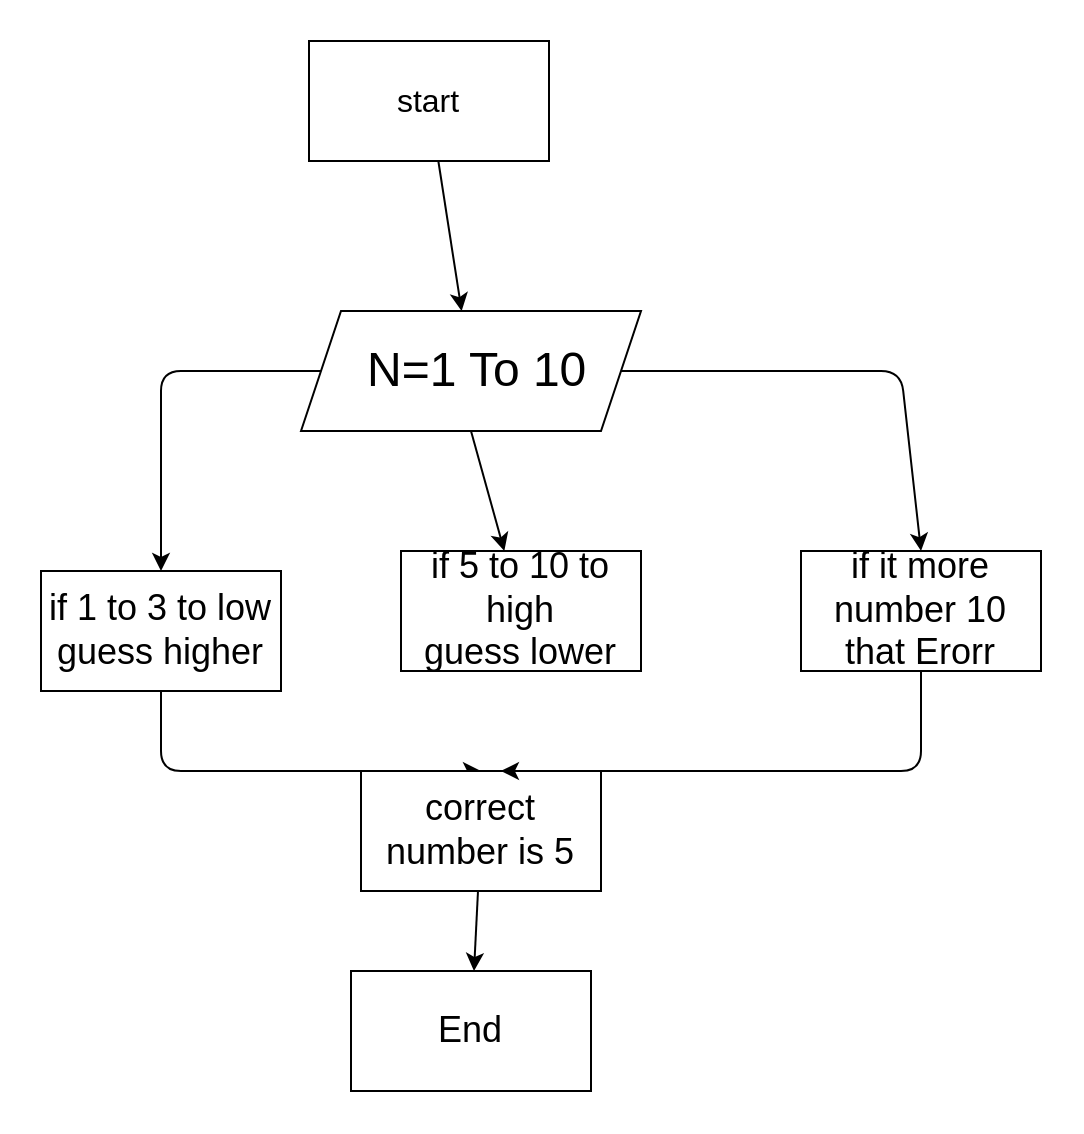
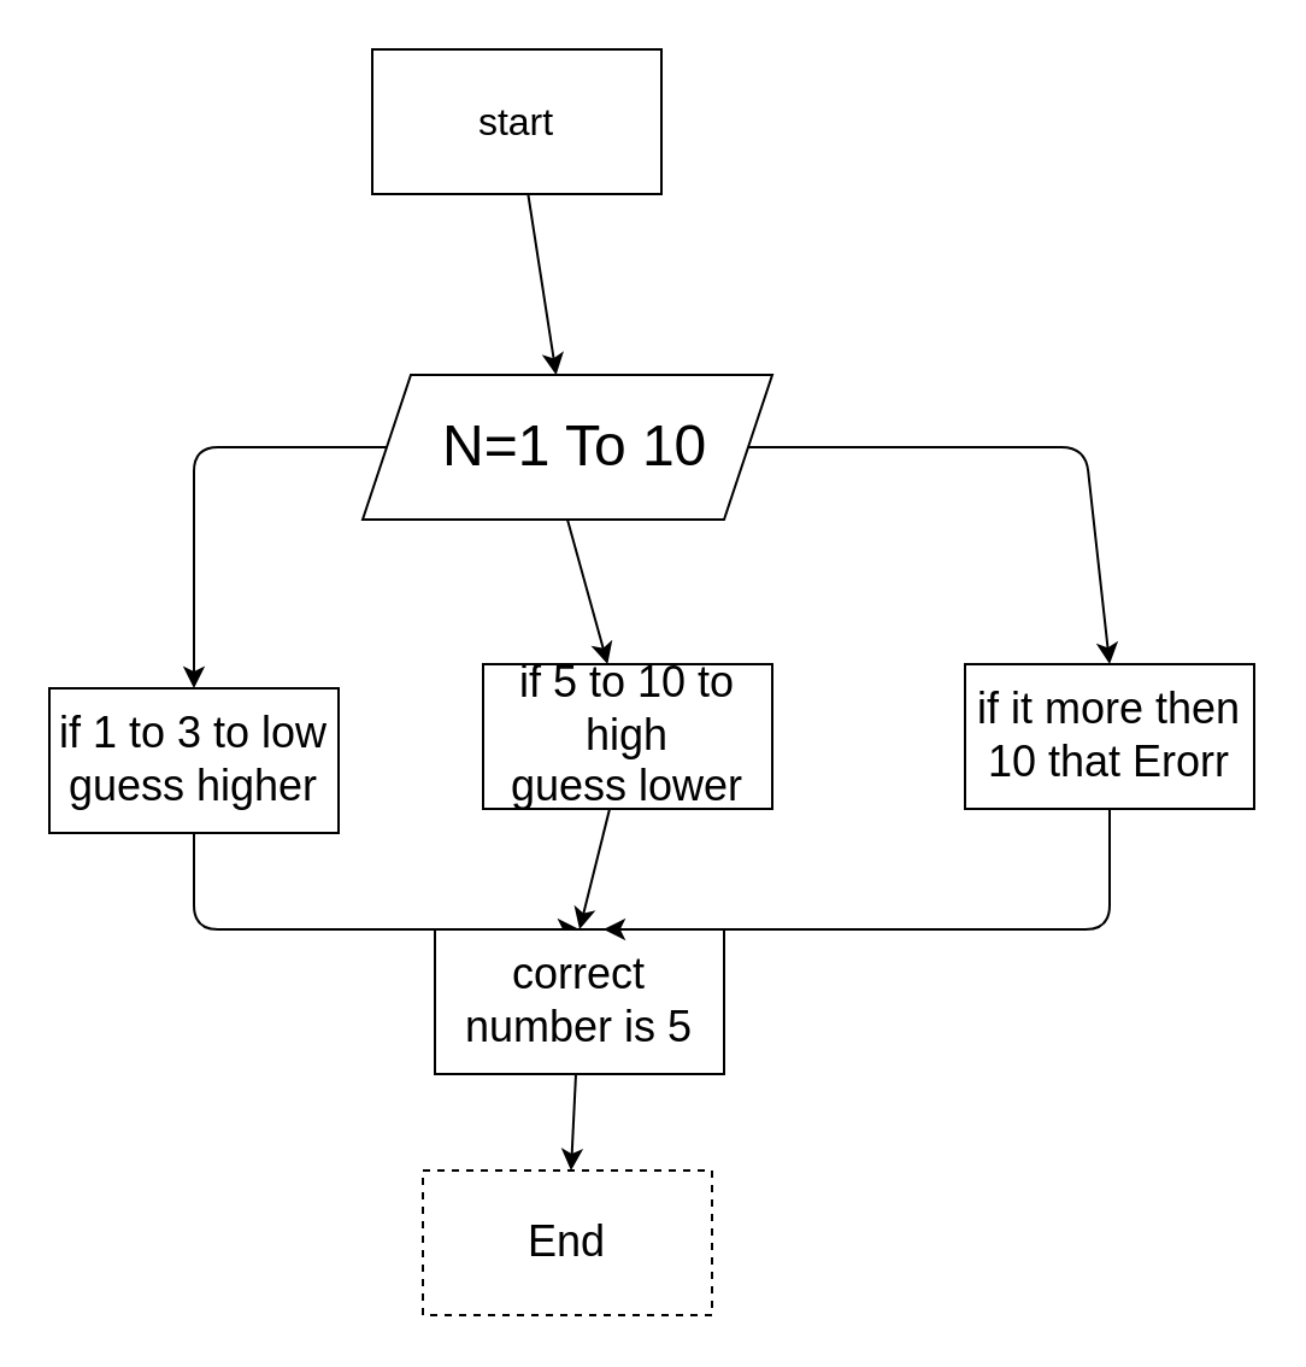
  <mxCell id="0" />
  <mxCell id="1" parent="0" />
  <mxCell id="2" style="edgeStyle=none;html=1;fontSize=24;" edge="1" parent="1" source="3" target="7"><mxGeometry relative="1" as="geometry" /></mxCell>
  <mxCell id="3" value="&lt;font size=&quot;3&quot;&gt;start&lt;/font&gt;" style="rounded=0;whiteSpace=wrap;html=1;" vertex="1" parent="1"><mxGeometry x="154" y="20" width="120" height="60" as="geometry" /></mxCell>
  <mxCell id="4" style="edgeStyle=none;html=1;entryX=0.5;entryY=0;entryDx=0;entryDy=0;fontSize=18;" edge="1" parent="1" source="7" target="9"><mxGeometry relative="1" as="geometry"><Array as="points"><mxPoint x="80" y="185" /></Array></mxGeometry></mxCell>
  <mxCell id="5" style="edgeStyle=none;html=1;exitX=0.5;exitY=1;exitDx=0;exitDy=0;fontSize=18;" edge="1" parent="1" source="7" target="11"><mxGeometry relative="1" as="geometry" /></mxCell>
  <mxCell id="6" style="edgeStyle=none;html=1;entryX=0.5;entryY=0;entryDx=0;entryDy=0;fontSize=18;" edge="1" parent="1" source="7" target="15"><mxGeometry relative="1" as="geometry"><Array as="points"><mxPoint x="450" y="185" /></Array></mxGeometry></mxCell>
  <mxCell id="7" value="&amp;nbsp;N=1 To 10" style="shape=parallelogram;perimeter=parallelogramPerimeter;whiteSpace=wrap;html=1;fixedSize=1;fontSize=24;" vertex="1" parent="1"><mxGeometry x="150" y="155" width="170" height="60" as="geometry" /></mxCell>
  <mxCell id="8" style="edgeStyle=none;html=1;entryX=0.5;entryY=0;entryDx=0;entryDy=0;fontSize=18;" edge="1" parent="1" source="9" target="13"><mxGeometry relative="1" as="geometry"><Array as="points"><mxPoint x="80" y="385" /></Array></mxGeometry></mxCell>
  <mxCell id="9" value="if 1 to 3 to low&lt;br&gt;guess higher" style="rounded=0;whiteSpace=wrap;html=1;fontSize=18;" vertex="1" parent="1"><mxGeometry x="20" y="285" width="120" height="60" as="geometry" /></mxCell>
+ <mxCell id="10" style="edgeStyle=none;html=1;entryX=0.5;entryY=0;entryDx=0;entryDy=0;fontSize=18;" edge="1" parent="1" source="11" target="13"><mxGeometry relative="1" as="geometry" /></mxCell>
  <mxCell id="11" value="if 5 to 10 to high&lt;br&gt;guess lower" style="rounded=0;whiteSpace=wrap;html=1;fontSize=18;" vertex="1" parent="1"><mxGeometry x="200" y="275" width="120" height="60" as="geometry" /></mxCell>
  <mxCell id="12" style="edgeStyle=none;html=1;fontSize=18;" edge="1" parent="1" source="13" target="16"><mxGeometry relative="1" as="geometry" /></mxCell>
  <mxCell id="13" value="correct number is 5" style="rounded=0;whiteSpace=wrap;html=1;fontSize=18;" vertex="1" parent="1"><mxGeometry x="180" y="385" width="120" height="60" as="geometry" /></mxCell>
  <mxCell id="14" style="edgeStyle=none;html=1;entryX=0.583;entryY=0;entryDx=0;entryDy=0;entryPerimeter=0;fontSize=18;" edge="1" parent="1" source="15" target="13"><mxGeometry relative="1" as="geometry"><Array as="points"><mxPoint x="460" y="385" /></Array></mxGeometry></mxCell>
- <mxCell id="15" value="if it more number 10 that Erorr" style="rounded=0;whiteSpace=wrap;html=1;fontSize=18;" vertex="1" parent="1"><mxGeometry x="400" y="275" width="120" height="60" as="geometry" /></mxCell>
- <mxCell id="16" value="End" style="rounded=0;whiteSpace=wrap;html=1;fontSize=18;" vertex="1" parent="1"><mxGeometry x="175" y="485" width="120" height="60" as="geometry" /></mxCell>
+ <mxCell id="15" value="if it more then 10 that Erorr" style="rounded=0;whiteSpace=wrap;html=1;fontSize=18;" vertex="1" parent="1"><mxGeometry x="400" y="275" width="120" height="60" as="geometry" /></mxCell>
+ <mxCell id="16" value="End" style="rounded=0;whiteSpace=wrap;html=1;fontSize=18;dashed=1;" vertex="1" parent="1"><mxGeometry x="175" y="485" width="120" height="60" as="geometry" /></mxCell>
